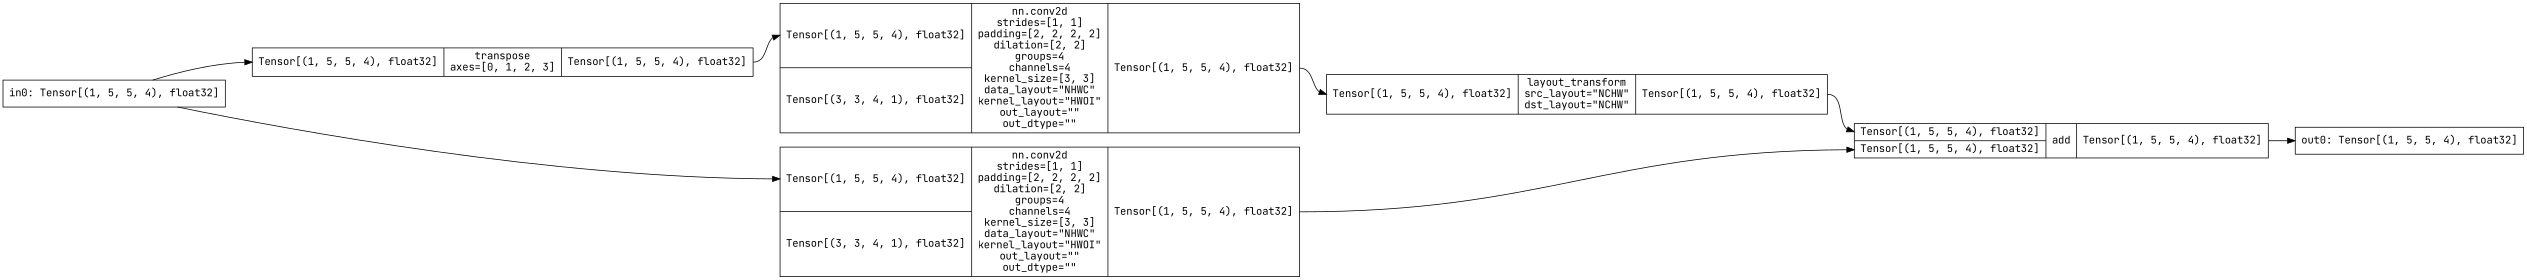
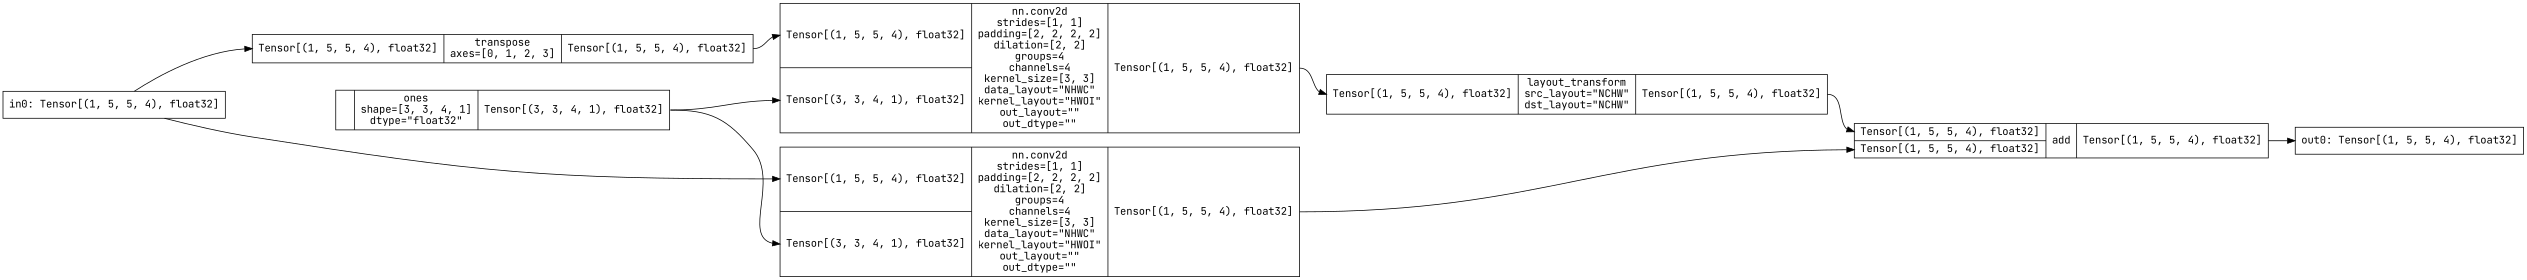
  digraph {
    rankdir=LR
    fontname="JetBrains Mono"
    node [fontname="JetBrains Mono" shape=record]
    edge [headport=i0 fontname="JetBrains Mono" tailport=o0]
    n1 [label="in0: Tensor[(1, 5, 5, 4), float32]"]
    n2 [label="{{<i0>Tensor[(1, 5, 5, 4), float32]}|transpose\naxes=[0, 1, 2, 3]|{<o0>Tensor[(1, 5, 5, 4), float32]}}"]
    n3 [label="{{<i0>Tensor[(1, 5, 5, 4), float32]|<i1>Tensor[(3, 3, 4, 1), float32]}|nn.conv2d\nstrides=[1, 1]\npadding=[2, 2, 2, 2]\ndilation=[2, 2]\ngroups=4\nchannels=4\nkernel_size=[3, 3]\ndata_layout=\"NHWC\"\nkernel_layout=\"HWOI\"\nout_layout=\"\"\nout_dtype=\"\"|{<o0>Tensor[(1, 5, 5, 4), float32]}}"]
    n4 [label="{{<i0>Tensor[(1, 5, 5, 4), float32]|<i1>Tensor[(3, 3, 4, 1), float32]}|nn.conv2d\nstrides=[1, 1]\npadding=[2, 2, 2, 2]\ndilation=[2, 2]\ngroups=4\nchannels=4\nkernel_size=[3, 3]\ndata_layout=\"NHWC\"\nkernel_layout=\"HWOI\"\nout_layout=\"\"\nout_dtype=\"\"|{<o0>Tensor[(1, 5, 5, 4), float32]}}"]
+   n5 [label="{{}|ones\nshape=[3, 3, 4, 1]\ndtype=\"float32\"|{<o0>Tensor[(3, 3, 4, 1), float32]}}"]
    n6 [label="{{<i0>Tensor[(1, 5, 5, 4), float32]}|layout_transform\nsrc_layout=\"NCHW\"\ndst_layout=\"NCHW\"|{<o0>Tensor[(1, 5, 5, 4), float32]}}"]
    n7 [label="{{<i0>Tensor[(1, 5, 5, 4), float32]|<i1>Tensor[(1, 5, 5, 4), float32]}|add\n|{<o0>Tensor[(1, 5, 5, 4), float32]}}"]
    n8 [label="out0: Tensor[(1, 5, 5, 4), float32]"]
    n1 -> n2 [tailport=""]
    n1 -> n3 [tailport=""]
    n2 -> n4
    n3 -> n7 [headport=i1]
    n4 -> n6
+   n5 -> n3 [headport=i1]
+   n5 -> n4 [headport=i1]
    n6 -> n7
    n7 -> n8 [headport=""]
  }
